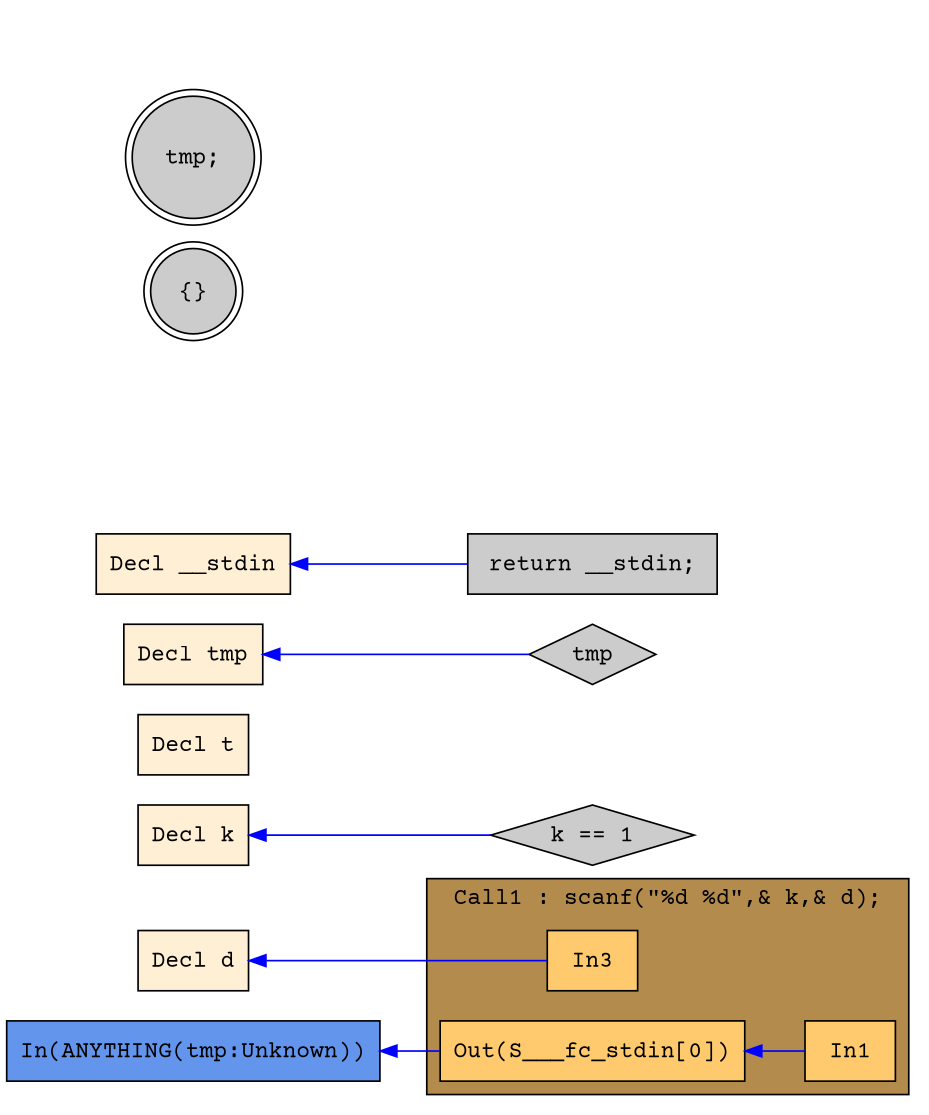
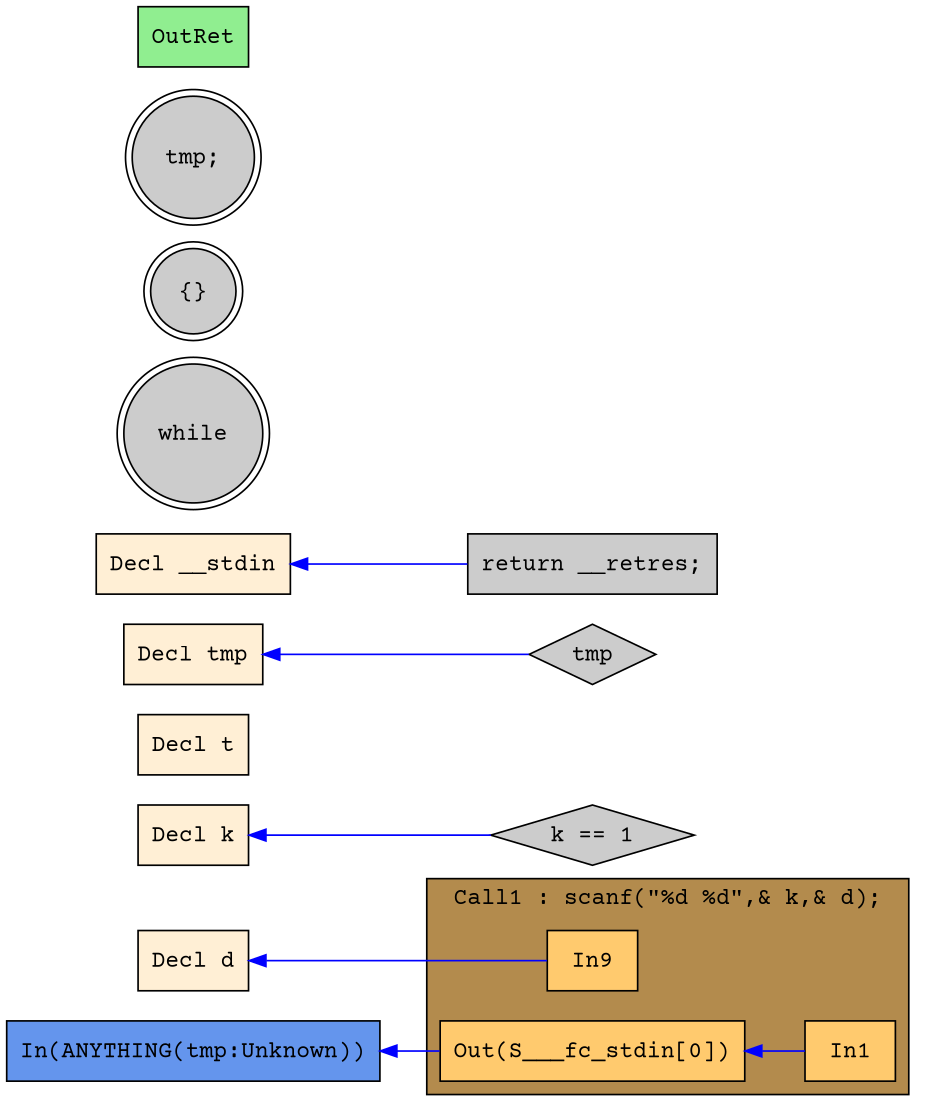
  digraph {
    fontname="Courier Prime"
    rankdir=LR
    node [fillcolor="#CCCCCC" fontname="Courier Prime" shape=box style=filled]
    edge [color="#0000FF" dir=back fontname="Courier Prime"]
    n1 [fillcolor="#FFCA6E" label=In1]
-   n2 [fillcolor="#FFCA6E" label=In3]
+   n2 [fillcolor="#FFCA6E" label=In9]
    n3 [fillcolor="#FFCA6E" label="Out(S___fc_stdin[0])"]
    n4 [fillcolor="#FFEFD5" label="Decl k"]
    n5 [label="k == 1" shape=diamond]
    n6 [fillcolor="#FFEFD5" label="Decl d"]
    n7 [fillcolor="#FFEFD5" label="Decl t"]
    n8 [fillcolor="#FFEFD5" label="Decl tmp"]
    n9 [label=tmp shape=diamond]
    n10 [fillcolor="#FFEFD5" label="Decl __stdin"]
-   n11 [label="return __stdin;"]
+   n11 [label="return __retres;"]
+   n12 [label=while shape=doublecircle]
    n13 [label="{}" shape=doublecircle]
    n14 [label="tmp;" shape=doublecircle]
+   n15 [fillcolor="#90EE90" label=OutRet]
    n16 [fillcolor="#6495ED" label="In(ANYTHING(tmp:Unknown))"]
    subgraph cluster_1 {
      fillcolor="#B38B4D"
      label="Call1 : scanf(\"%d %d\",& k,& d);"
      style=filled
      n1
      n2
      n3
    }
    n3 -> n1
    n4 -> n5
    n6 -> n2
    n8 -> n9
    n10 -> n11
    n16 -> n3
  }
